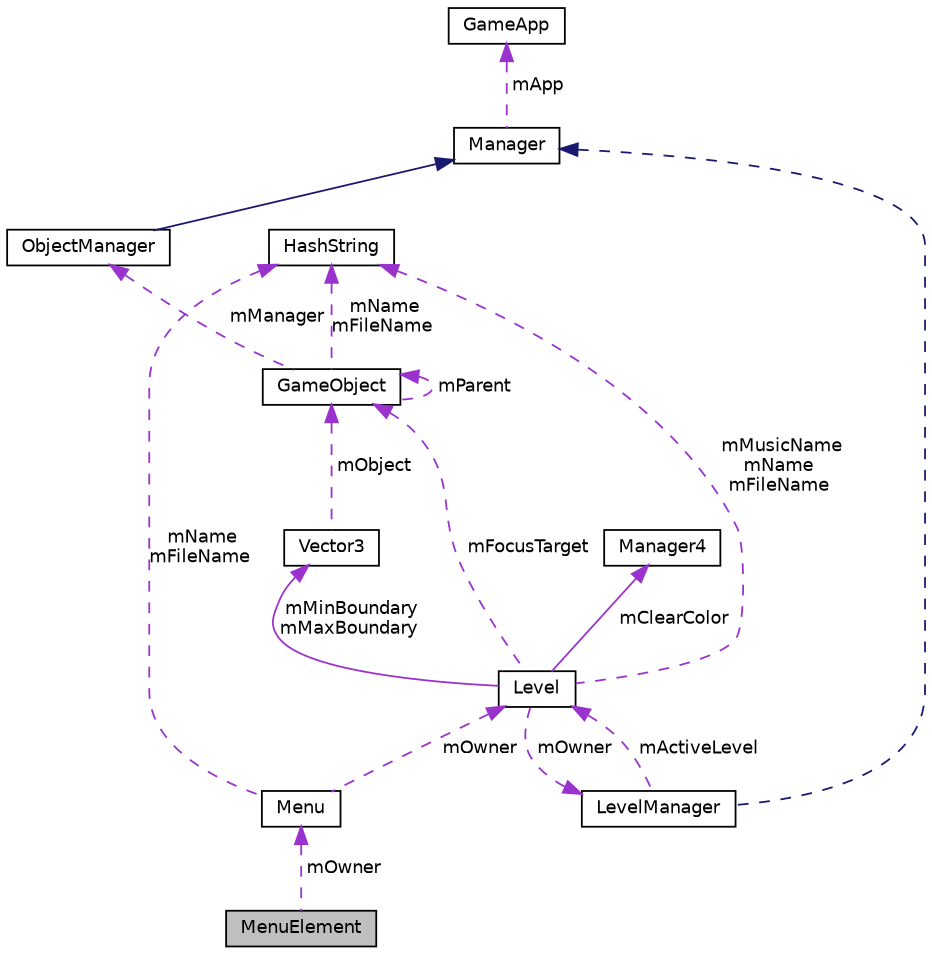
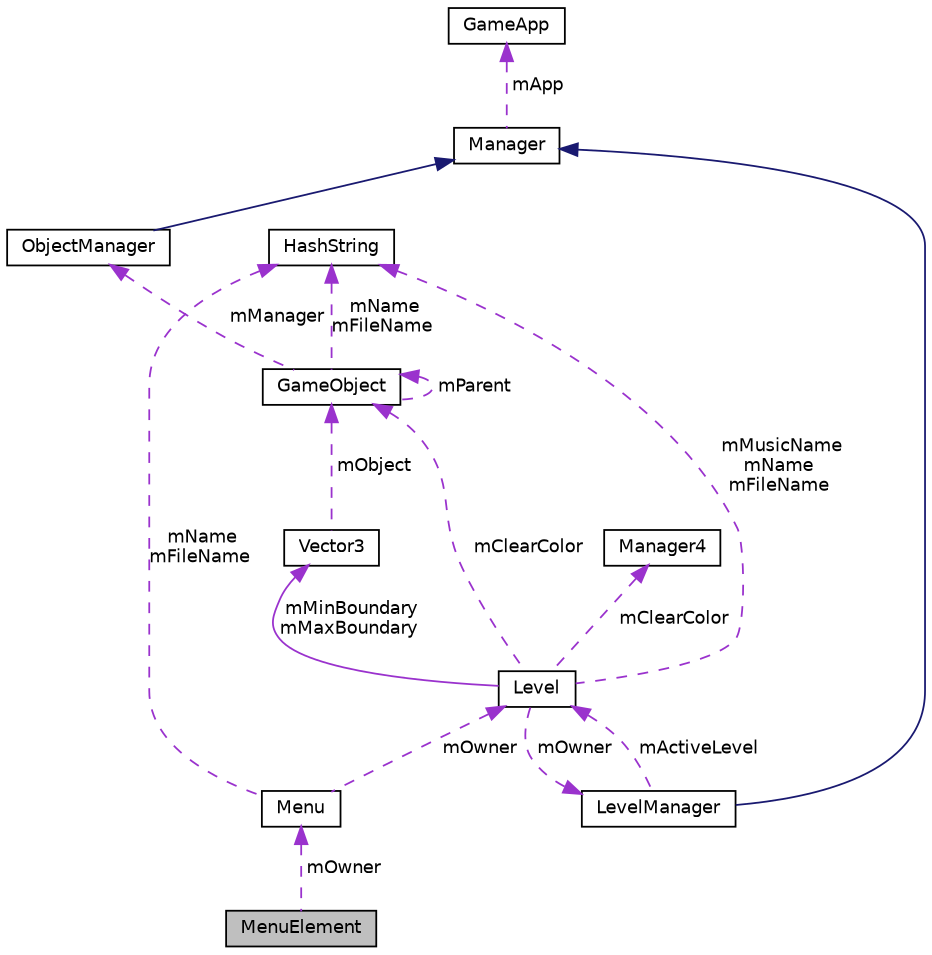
  digraph {
    node [color=black fillcolor=white fontname=Helvetica fontsize=10 shape=record style=filled]
    edge [color=darkorchid3 dir=back fontname=Helvetica fontsize=10 labelfontname=Helvetica labelfontsize=10 style=dashed]
    n1 [fillcolor=grey75 fontcolor=black height=0.2 label=MenuElement width=0.4]
    n2 [height=0.2 label=GameObject width=0.4]
    n3 [height=0.2 label=Level width=0.4]
    n4 [height=0.2 label=Vector3 width=0.4]
    n5 [height=0.2 label=LevelManager width=0.4]
    n6 [height=0.2 label=Menu width=0.4]
    n7 [height=0.2 label=ObjectManager width=0.4]
    n8 [height=0.2 label=Manager width=0.4]
    n9 [height=0.2 label=GameApp width=0.4]
    n10 [height=0.2 label=HashString width=0.4]
    n11 [height=0.2 label=Manager4 width=0.4]
    n2 -> n2 [label=" mParent"]
-   n2 -> n3 [label=" mFocusTarget"]
+   n2 -> n3 [label=" mClearColor"]
    n2 -> n4 [label=" mObject"]
    n3 -> n5 [label=" mActiveLevel"]
    n3 -> n6 [label=" mOwner"]
    n4 -> n3 [label=" mMinBoundary\nmMaxBoundary" style=solid]
    n5 -> n3 [label=" mOwner"]
    n6 -> n1 [label=" mOwner"]
    n7 -> n2 [label=" mManager"]
-   n8 -> n5 [color=midnightblue]
+   n8 -> n5 [color=midnightblue style=solid]
    n8 -> n7 [color=midnightblue style=solid]
    n9 -> n8 [label=" mApp"]
    n10 -> n2 [label=" mName\nmFileName"]
    n10 -> n3 [label=" mMusicName\nmName\nmFileName"]
    n10 -> n6 [label=" mName\nmFileName"]
-   n11 -> n3 [label=" mClearColor" style=solid]
+   n11 -> n3 [label=" mClearColor"]
  }
